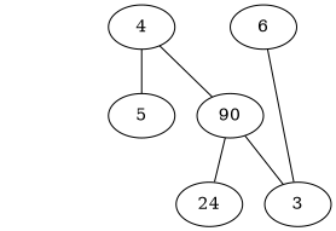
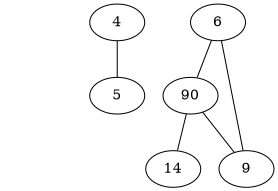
  digraph {
    edge [arrowhead=none]
    none [style=invisible]
    n2 [label=90]
    6
-   9 [label=3]
+   9
    4
    5
-   14 [label=24]
+   14
    n2 -> 9
    n2 -> 14
-   4 -> n2
+   6 -> n2
    6 -> 9
    4 -> none [style=invisible]
    4 -> 5
  }
